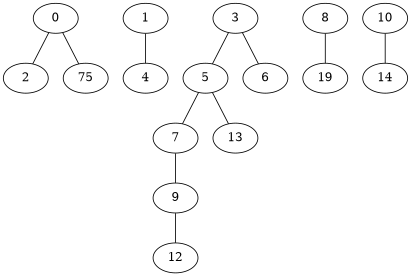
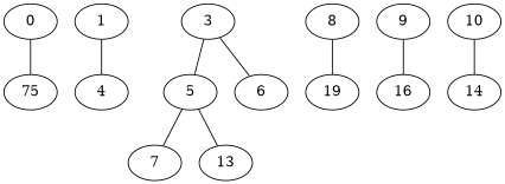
  graph {
    0
-   2
    n3 [label=75]
    1
    4
    3
    5
    6
    n9 [label=19]
    8
    7
    13
    9
-   12
+   12 [label=16]
    10
    14
-   0 -- 2
    0 -- n3
    1 -- 4
    3 -- 5
    3 -- 6
    5 -- 7
    5 -- 13
    8 -- n9
-   7 -- 9
    9 -- 12
    10 -- 14
  }
